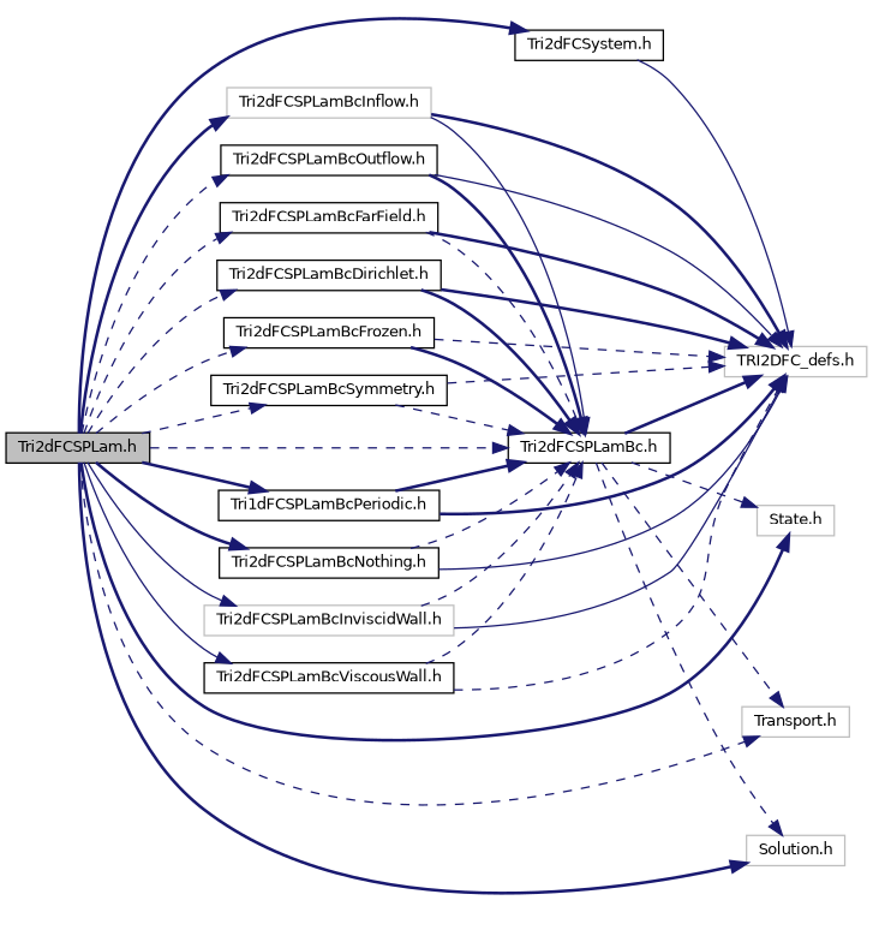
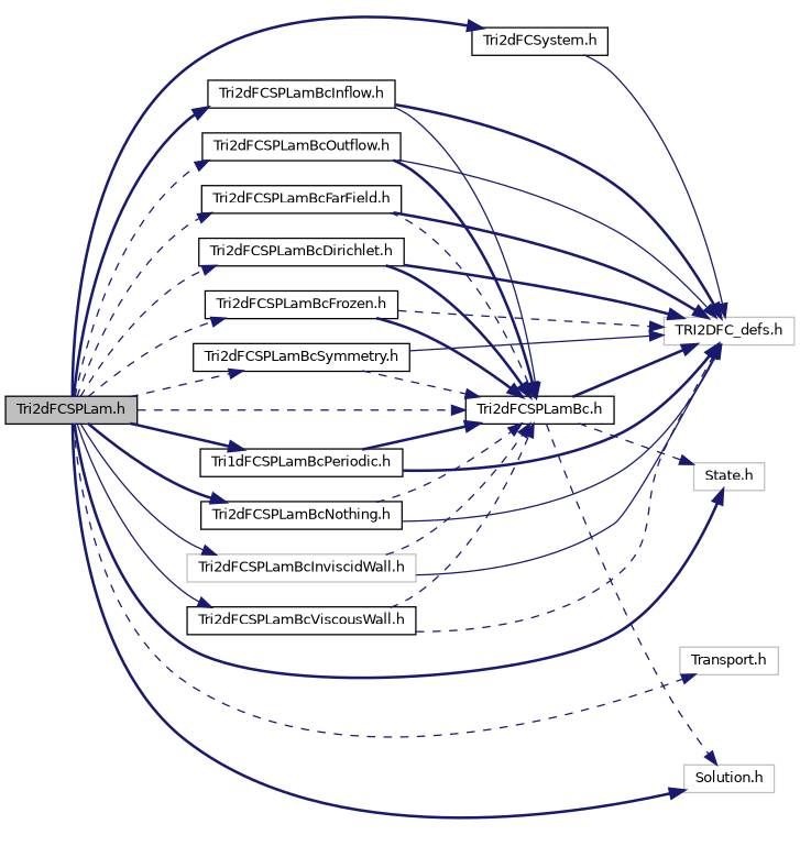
  digraph {
    rankdir=LR
    node [color=black fillcolor=white fontname=Helvetica fontsize=10 shape=record style=filled]
    edge [color=midnightblue fontname=Helvetica fontsize=10 labelfontname=Helvetica labelfontsize=10 style=dashed]
    n1 [fillcolor=grey75 fontcolor=black height=0.2 label="Tri2dFCSPLam.h" width=0.4]
    n2 [height=0.2 label="Tri2dFCSystem.h" width=0.4]
    n3 [color=grey75 height=0.2 label="State.h" width=0.4]
    n4 [color=grey75 height=0.2 label="Transport.h" width=0.4]
    n5 [color=grey75 height=0.2 label="Solution.h" width=0.4]
    n6 [height=0.2 label="Tri2dFCSPLamBc.h" width=0.4]
    n7 [color=grey75 height=0.2 label="Tri2dFCSPLamBcInviscidWall.h" width=0.4]
    n8 [height=0.2 label="Tri2dFCSPLamBcViscousWall.h" width=0.4]
-   n9 [color=grey75 height=0.2 label="Tri2dFCSPLamBcInflow.h" width=0.4]
+   n9 [height=0.2 label="Tri2dFCSPLamBcInflow.h" width=0.4]
    n10 [height=0.2 label="Tri2dFCSPLamBcOutflow.h" width=0.4]
    n11 [height=0.2 label="Tri2dFCSPLamBcFarField.h" width=0.4]
    n12 [height=0.2 label="Tri2dFCSPLamBcDirichlet.h" width=0.4]
    n13 [height=0.2 label="Tri2dFCSPLamBcFrozen.h" width=0.4]
    n14 [height=0.2 label="Tri2dFCSPLamBcSymmetry.h" width=0.4]
    n15 [height=0.2 label="Tri1dFCSPLamBcPeriodic.h" width=0.4]
    n16 [height=0.2 label="Tri2dFCSPLamBcNothing.h" width=0.4]
    n17 [color=grey75 height=0.2 label="TRI2DFC_defs.h" width=0.4]
    n1 -> n2 [style=bold]
    n1 -> n3 [style=bold]
    n1 -> n4
    n1 -> n5 [style=bold]
    n1 -> n6
    n1 -> n7 [style=solid]
    n1 -> n8 [style=solid]
    n1 -> n9 [style=bold]
    n1 -> n10
    n1 -> n11
    n1 -> n12
    n1 -> n13
    n1 -> n14
    n1 -> n15 [style=bold]
    n1 -> n16 [style=bold]
    n2 -> n17 [style=solid]
    n6 -> n3
-   n6 -> n4
    n6 -> n5
    n6 -> n17 [style=bold]
    n7 -> n6
    n7 -> n17 [style=solid]
    n8 -> n6
    n8 -> n17
    n9 -> n6 [style=solid]
    n9 -> n17 [style=bold]
    n10 -> n6 [style=bold]
    n10 -> n17 [style=solid]
    n11 -> n6
    n11 -> n17 [style=bold]
    n12 -> n6 [style=bold]
    n12 -> n17 [style=bold]
    n13 -> n6 [style=bold]
    n13 -> n17
    n14 -> n6
-   n14 -> n17
+   n14 -> n17 [style=solid]
    n15 -> n6 [style=bold]
    n15 -> n17 [style=bold]
    n16 -> n6
    n16 -> n17 [style=solid]
  }
